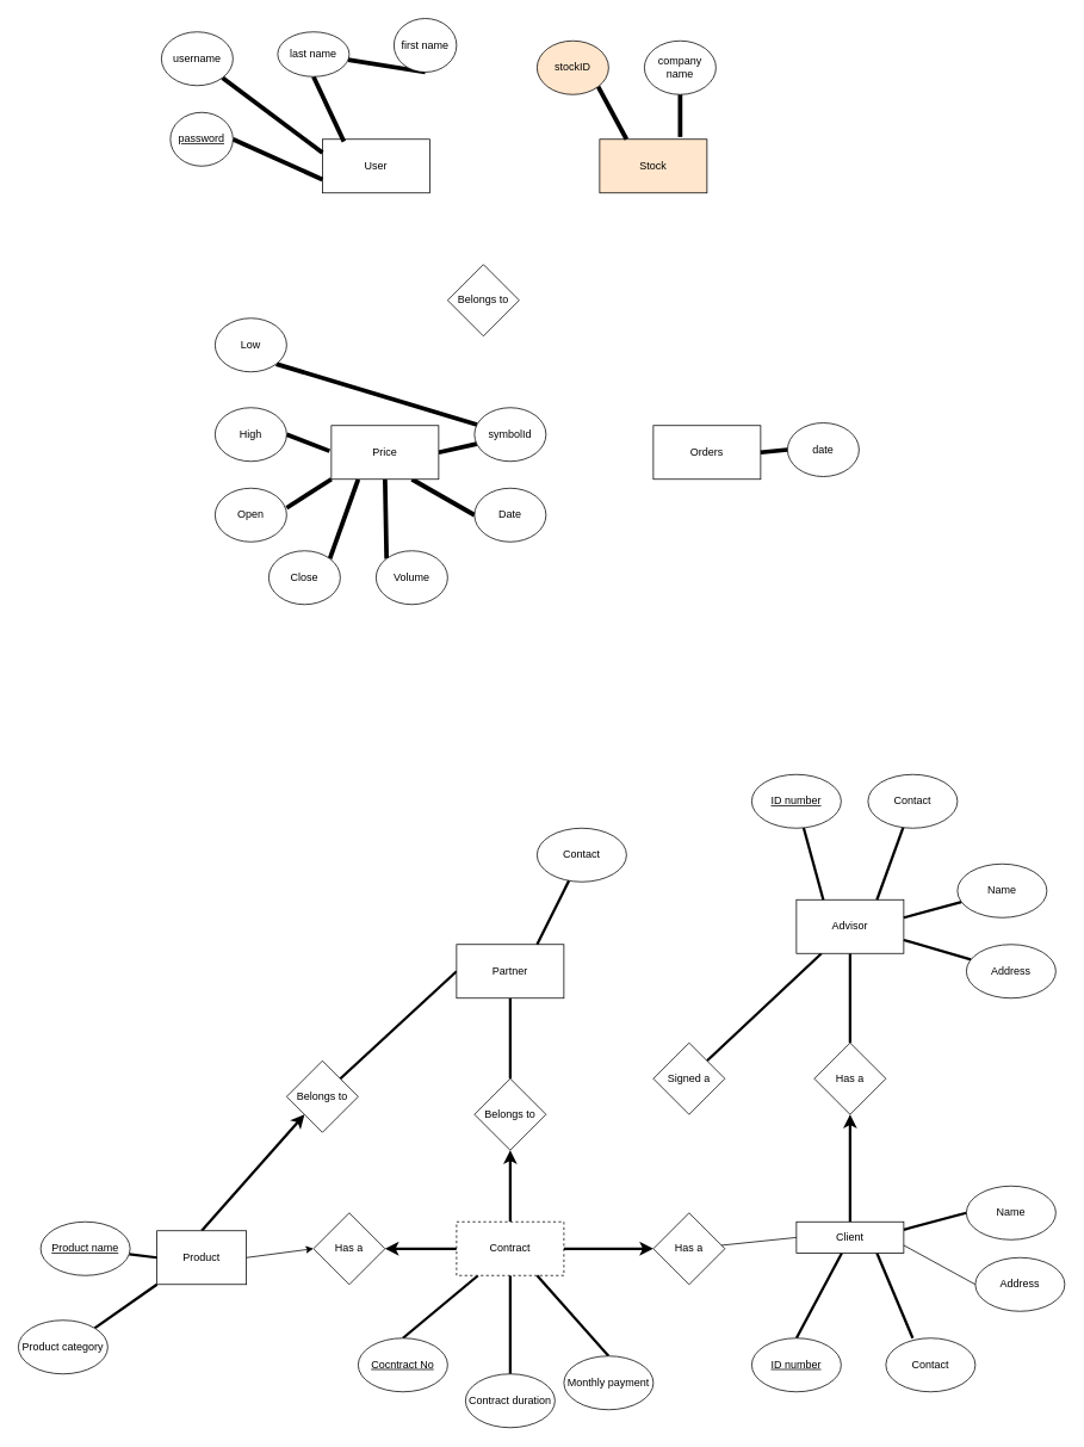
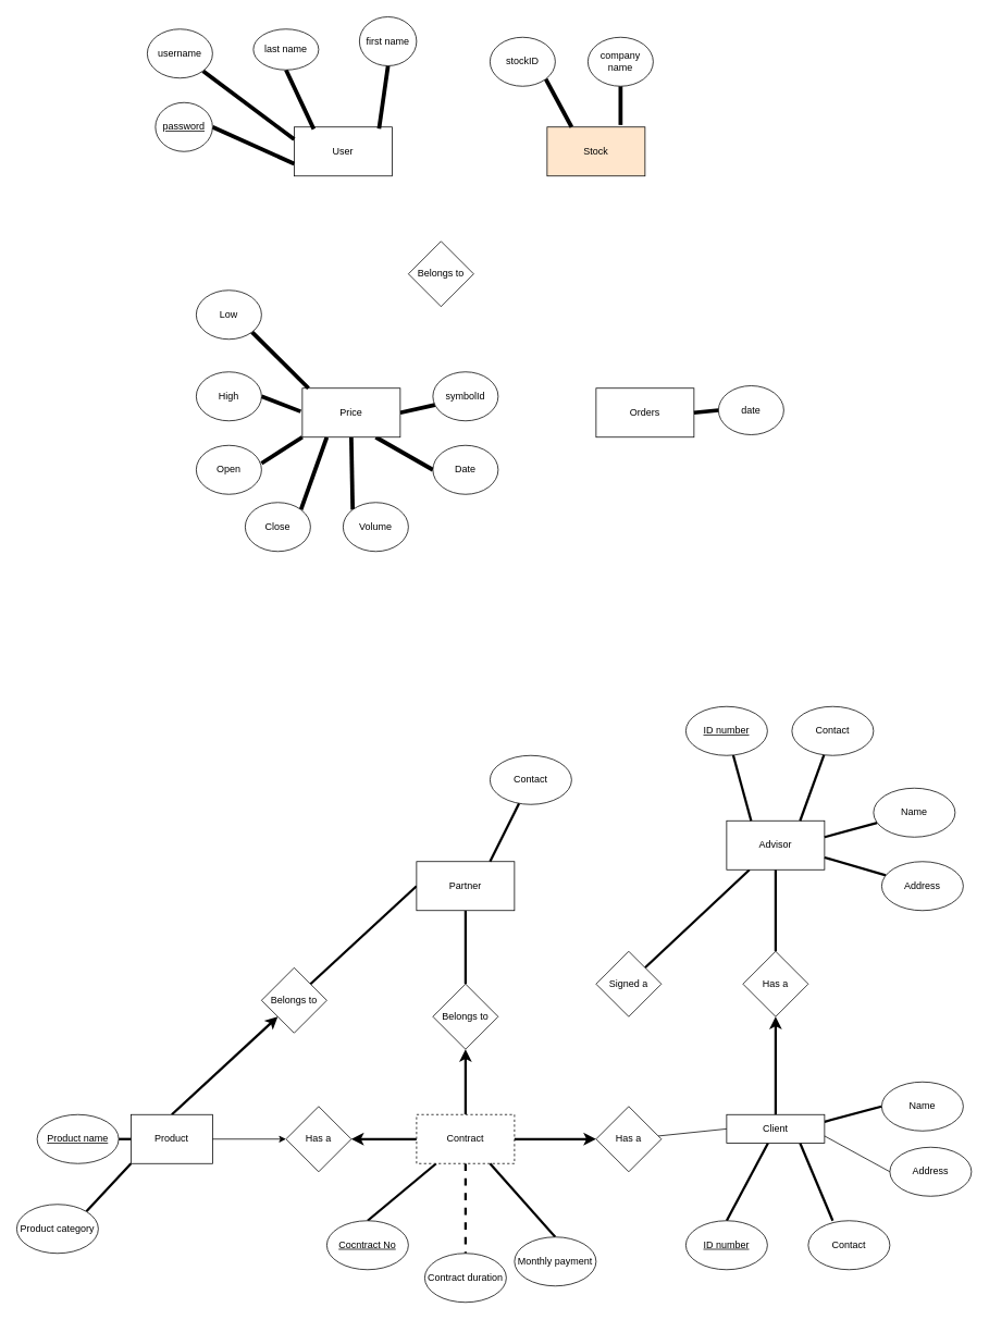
  <mxCell id="0" />
  <mxCell id="1" parent="0" />
  <mxCell id="2" style="edgeStyle=none;html=1;exitX=0.5;exitY=1;exitDx=0;exitDy=0;entryX=0.5;entryY=0;entryDx=0;entryDy=0;strokeWidth=3;startArrow=none;startFill=0;endArrow=none;endFill=0;" parent="1" source="4" target="22" edge="1"><mxGeometry relative="1" as="geometry" /></mxCell>
  <mxCell id="3" style="edgeStyle=none;html=1;exitX=0;exitY=0.5;exitDx=0;exitDy=0;entryX=1;entryY=0;entryDx=0;entryDy=0;strokeWidth=3;startArrow=none;startFill=0;endArrow=none;endFill=0;" parent="1" source="4" target="32" edge="1"><mxGeometry relative="1" as="geometry" /></mxCell>
  <mxCell id="4" value="Partner" style="rounded=0;whiteSpace=wrap;html=1;" parent="1" vertex="1"><mxGeometry x="510" y="1055" width="120" height="60" as="geometry" /></mxCell>
  <mxCell id="5" style="edgeStyle=none;html=1;endArrow=none;endFill=0;strokeWidth=1;exitX=0;exitY=0.5;exitDx=0;exitDy=0;" parent="1" source="20" target="15" edge="1"><mxGeometry relative="1" as="geometry"><mxPoint x="880" y="1395" as="sourcePoint" /></mxGeometry></mxCell>
  <mxCell id="6" style="edgeStyle=none;html=1;entryX=0.5;entryY=0;entryDx=0;entryDy=0;strokeWidth=3;startArrow=none;startFill=0;endArrow=none;endFill=0;" parent="1" source="8" target="21" edge="1"><mxGeometry relative="1" as="geometry" /></mxCell>
  <mxCell id="7" style="edgeStyle=none;html=1;entryX=1;entryY=0;entryDx=0;entryDy=0;strokeWidth=3;startArrow=none;startFill=0;endArrow=none;endFill=0;" parent="1" source="8" target="23" edge="1"><mxGeometry relative="1" as="geometry"><Array as="points" /></mxGeometry></mxCell>
  <mxCell id="8" value="Advisor" style="rounded=0;whiteSpace=wrap;html=1;" parent="1" vertex="1"><mxGeometry x="890" y="1005" width="120" height="60" as="geometry" /></mxCell>
  <mxCell id="9" style="edgeStyle=none;html=1;exitX=0.5;exitY=0;exitDx=0;exitDy=0;entryX=0.5;entryY=1;entryDx=0;entryDy=0;strokeWidth=3;startArrow=none;startFill=0;endArrow=classic;endFill=1;" parent="1" source="13" target="22" edge="1"><mxGeometry relative="1" as="geometry" /></mxCell>
  <mxCell id="10" style="edgeStyle=none;html=1;exitX=0;exitY=0.5;exitDx=0;exitDy=0;entryX=1;entryY=0.5;entryDx=0;entryDy=0;strokeWidth=3;startArrow=none;startFill=0;endArrow=classic;endFill=1;" parent="1" source="13" target="31" edge="1"><mxGeometry relative="1" as="geometry" /></mxCell>
  <mxCell id="11" style="edgeStyle=none;html=1;entryX=0.5;entryY=0;entryDx=0;entryDy=0;strokeWidth=3;startArrow=none;startFill=0;endArrow=none;endFill=0;" parent="1" source="13" target="45" edge="1"><mxGeometry relative="1" as="geometry" /></mxCell>
- <mxCell id="12" style="edgeStyle=none;html=1;exitX=0.5;exitY=1;exitDx=0;exitDy=0;strokeWidth=3;startArrow=none;startFill=0;endArrow=none;endFill=0;entryX=0.5;entryY=0;entryDx=0;entryDy=0;" parent="1" source="13" target="48" edge="1"><mxGeometry relative="1" as="geometry"><mxPoint x="570" y="1475" as="targetPoint" /></mxGeometry></mxCell>
+ <mxCell id="12" style="edgeStyle=none;html=1;exitX=0.5;exitY=1;exitDx=0;exitDy=0;strokeWidth=3;startArrow=none;startFill=0;endArrow=none;endFill=0;entryX=0.5;entryY=0;entryDx=0;entryDy=0;dashed=1;" parent="1" source="13" target="48" edge="1"><mxGeometry relative="1" as="geometry"><mxPoint x="570" y="1475" as="targetPoint" /></mxGeometry></mxCell>
  <mxCell id="13" value="Contract" style="rounded=0;whiteSpace=wrap;html=1;dashed=1;" parent="1" vertex="1"><mxGeometry x="510" y="1365" width="120" height="60" as="geometry" /></mxCell>
  <mxCell id="14" style="edgeStyle=none;html=1;exitX=0;exitY=0.5;exitDx=0;exitDy=0;entryX=1;entryY=0.5;entryDx=0;entryDy=0;strokeWidth=3;endArrow=none;endFill=0;startArrow=classic;startFill=1;" parent="1" source="15" target="13" edge="1"><mxGeometry relative="1" as="geometry" /></mxCell>
  <mxCell id="15" value="Has a" style="rhombus;whiteSpace=wrap;html=1;" parent="1" vertex="1"><mxGeometry x="730" y="1355" width="80" height="80" as="geometry" /></mxCell>
  <mxCell id="16" style="edgeStyle=none;html=1;entryX=0.5;entryY=1;entryDx=0;entryDy=0;strokeWidth=3;startArrow=none;startFill=0;endArrow=classic;endFill=1;" parent="1" source="20" target="21" edge="1"><mxGeometry relative="1" as="geometry" /></mxCell>
  <mxCell id="17" style="edgeStyle=none;html=1;entryX=0.5;entryY=0;entryDx=0;entryDy=0;strokeWidth=3;startArrow=none;startFill=0;endArrow=none;endFill=0;" parent="1" source="20" target="33" edge="1"><mxGeometry relative="1" as="geometry" /></mxCell>
  <mxCell id="18" style="edgeStyle=none;html=1;exitX=1;exitY=0.25;exitDx=0;exitDy=0;entryX=0;entryY=0.5;entryDx=0;entryDy=0;strokeWidth=3;startArrow=none;startFill=0;endArrow=none;endFill=0;" parent="1" source="20" target="26" edge="1"><mxGeometry relative="1" as="geometry" /></mxCell>
  <mxCell id="19" style="edgeStyle=none;html=1;exitX=0.75;exitY=1;exitDx=0;exitDy=0;entryX=0.5;entryY=0;entryDx=0;entryDy=0;strokeWidth=3;startArrow=none;startFill=0;endArrow=none;endFill=0;" parent="1" source="20" edge="1"><mxGeometry relative="1" as="geometry"><mxPoint x="1020" y="1495" as="targetPoint" /></mxGeometry></mxCell>
  <mxCell id="20" value="Client" style="rounded=0;whiteSpace=wrap;html=1;" parent="1" vertex="1"><mxGeometry x="890" y="1365" width="120" height="35" as="geometry" /></mxCell>
  <mxCell id="21" value="Has a" style="rhombus;whiteSpace=wrap;html=1;" parent="1" vertex="1"><mxGeometry x="910" y="1165" width="80" height="80" as="geometry" /></mxCell>
  <mxCell id="22" value="Belongs to" style="rhombus;whiteSpace=wrap;html=1;" parent="1" vertex="1"><mxGeometry x="530" y="1205" width="80" height="80" as="geometry" /></mxCell>
  <mxCell id="23" value="Signed a" style="rhombus;whiteSpace=wrap;html=1;" parent="1" vertex="1"><mxGeometry x="730" y="1165" width="80" height="80" as="geometry" /></mxCell>
  <mxCell id="24" style="edgeStyle=none;html=1;strokeWidth=3;startArrow=none;startFill=0;endArrow=none;endFill=0;entryX=0.75;entryY=0;entryDx=0;entryDy=0;" parent="1" source="25" target="8" edge="1"><mxGeometry relative="1" as="geometry" /></mxCell>
  <mxCell id="25" value="Contact" style="ellipse;whiteSpace=wrap;html=1;" parent="1" vertex="1"><mxGeometry x="970" y="865" width="100" height="60" as="geometry" /></mxCell>
  <mxCell id="26" value="Name" style="ellipse;whiteSpace=wrap;html=1;" parent="1" vertex="1"><mxGeometry x="1080" y="1325" width="100" height="60" as="geometry" /></mxCell>
  <mxCell id="27" style="edgeStyle=none;html=1;exitX=0.5;exitY=0;exitDx=0;exitDy=0;entryX=0;entryY=1;entryDx=0;entryDy=0;strokeWidth=3;startArrow=none;startFill=0;endArrow=classic;endFill=1;" parent="1" source="29" target="32" edge="1"><mxGeometry relative="1" as="geometry" /></mxCell>
  <mxCell id="28" style="edgeStyle=none;html=1;exitX=0;exitY=1;exitDx=0;exitDy=0;entryX=1;entryY=0;entryDx=0;entryDy=0;strokeWidth=3;startArrow=none;startFill=0;endArrow=none;endFill=0;" parent="1" source="29" edge="1"><mxGeometry relative="1" as="geometry"><mxPoint x="105.355" y="1483.787" as="targetPoint" /></mxGeometry></mxCell>
- <mxCell id="29" value="Product" style="rounded=0;whiteSpace=wrap;html=1;" parent="1" vertex="1"><mxGeometry x="175" y="1375" width="100" height="60" as="geometry" /></mxCell>
+ <mxCell id="29" value="Product" style="rounded=0;whiteSpace=wrap;html=1;" parent="1" vertex="1"><mxGeometry x="160" y="1365" width="100" height="60" as="geometry" /></mxCell>
  <mxCell id="30" style="edgeStyle=none;html=1;exitX=0;exitY=0.5;exitDx=0;exitDy=0;entryX=1;entryY=0.5;entryDx=0;entryDy=0;strokeWidth=1;startArrow=classic;startFill=1;endArrow=none;endFill=0;" parent="1" source="31" target="29" edge="1"><mxGeometry relative="1" as="geometry" /></mxCell>
  <mxCell id="31" value="Has a" style="rhombus;whiteSpace=wrap;html=1;" parent="1" vertex="1"><mxGeometry y="1355" width="80" height="80" as="geometry" x="350" /></mxCell>
  <mxCell id="32" value="Belongs to" style="rhombus;whiteSpace=wrap;html=1;" parent="1" vertex="1"><mxGeometry x="320" y="1185" width="80" height="80" as="geometry" /></mxCell>
  <mxCell id="33" value="&lt;u&gt;ID number&lt;/u&gt;" style="ellipse;whiteSpace=wrap;html=1;" parent="1" vertex="1"><mxGeometry x="840" y="1495" width="100" height="60" as="geometry" /></mxCell>
  <mxCell id="34" style="edgeStyle=none;html=1;entryX=0.25;entryY=0;entryDx=0;entryDy=0;strokeWidth=3;startArrow=none;startFill=0;endArrow=none;endFill=0;" parent="1" source="35" target="8" edge="1"><mxGeometry relative="1" as="geometry" /></mxCell>
  <mxCell id="35" value="&lt;u&gt;ID number&lt;/u&gt;" style="ellipse;whiteSpace=wrap;html=1;" parent="1" vertex="1"><mxGeometry x="840" y="865" width="100" height="60" as="geometry" /></mxCell>
  <mxCell id="36" style="edgeStyle=none;html=1;strokeWidth=3;startArrow=none;startFill=0;endArrow=none;endFill=0;" parent="1" source="37" edge="1"><mxGeometry relative="1" as="geometry"><mxPoint x="1010" y="1025" as="targetPoint" /></mxGeometry></mxCell>
  <mxCell id="37" value="Name" style="ellipse;whiteSpace=wrap;html=1;" parent="1" vertex="1"><mxGeometry x="1070" y="965" width="100" height="60" as="geometry" /></mxCell>
  <mxCell id="38" style="edgeStyle=none;html=1;entryX=0;entryY=0.5;entryDx=0;entryDy=0;strokeWidth=3;startArrow=none;startFill=0;endArrow=none;endFill=0;" parent="1" source="39" target="29" edge="1"><mxGeometry relative="1" as="geometry" /></mxCell>
  <mxCell id="39" value="&lt;u&gt;Product name&lt;/u&gt;" style="ellipse;whiteSpace=wrap;html=1;" parent="1" vertex="1"><mxGeometry x="45" y="1365" width="100" height="60" as="geometry" /></mxCell>
  <mxCell id="40" value="Product category" style="ellipse;whiteSpace=wrap;html=1;" parent="1" vertex="1"><mxGeometry x="20" y="1475" width="100" height="60" as="geometry" /></mxCell>
  <mxCell id="41" style="edgeStyle=none;html=1;entryX=0.75;entryY=0;entryDx=0;entryDy=0;strokeWidth=3;startArrow=none;startFill=0;endArrow=none;endFill=0;" parent="1" source="42" target="4" edge="1"><mxGeometry relative="1" as="geometry" /></mxCell>
  <mxCell id="42" value="Contact" style="ellipse;whiteSpace=wrap;html=1;" parent="1" vertex="1"><mxGeometry x="600" y="925" width="100" height="60" as="geometry" /></mxCell>
  <mxCell id="43" style="edgeStyle=none;html=1;exitX=0;exitY=0.5;exitDx=0;exitDy=0;entryX=1;entryY=0.75;entryDx=0;entryDy=0;strokeWidth=1;startArrow=none;startFill=0;endArrow=none;endFill=0;" parent="1" source="44" target="20" edge="1"><mxGeometry relative="1" as="geometry" /></mxCell>
  <mxCell id="44" value="Address" style="ellipse;whiteSpace=wrap;html=1;" parent="1" vertex="1"><mxGeometry x="1090" y="1405" width="100" height="60" as="geometry" /></mxCell>
  <mxCell id="45" value="&lt;u&gt;Cocntract No&lt;/u&gt;" style="ellipse;whiteSpace=wrap;html=1;" parent="1" vertex="1"><mxGeometry x="400" y="1495" width="100" height="60" as="geometry" /></mxCell>
  <mxCell id="46" style="edgeStyle=none;html=1;entryX=1;entryY=0.75;entryDx=0;entryDy=0;strokeWidth=3;startArrow=none;startFill=0;endArrow=none;endFill=0;" parent="1" source="47" target="8" edge="1"><mxGeometry relative="1" as="geometry" /></mxCell>
  <mxCell id="47" value="Address" style="ellipse;whiteSpace=wrap;html=1;" parent="1" vertex="1"><mxGeometry x="1080" y="1055" width="100" height="60" as="geometry" /></mxCell>
  <mxCell id="48" value="Contract duration" style="ellipse;whiteSpace=wrap;html=1;" parent="1" vertex="1"><mxGeometry x="520" y="1535" width="100" height="60" as="geometry" /></mxCell>
  <mxCell id="49" value="Contact" style="ellipse;whiteSpace=wrap;html=1;" parent="1" vertex="1"><mxGeometry x="990" y="1495" width="100" height="60" as="geometry" /></mxCell>
  <mxCell id="50" style="edgeStyle=none;html=1;exitX=0.5;exitY=0;exitDx=0;exitDy=0;entryX=0.75;entryY=1;entryDx=0;entryDy=0;strokeWidth=3;startArrow=none;startFill=0;endArrow=none;endFill=0;" parent="1" source="51" target="13" edge="1"><mxGeometry relative="1" as="geometry" /></mxCell>
  <mxCell id="51" value="Monthly payment" style="ellipse;whiteSpace=wrap;html=1;" parent="1" vertex="1"><mxGeometry x="630" y="1515" width="100" height="60" as="geometry" /></mxCell>
  <mxCell id="52" style="edgeStyle=none;html=1;exitX=0;exitY=1;exitDx=0;exitDy=0;entryX=1;entryY=0.367;entryDx=0;entryDy=0;entryPerimeter=0;strokeWidth=5;endArrow=none;endFill=0;" parent="1" source="57" target="70" edge="1"><mxGeometry relative="1" as="geometry" /></mxCell>
  <mxCell id="53" style="edgeStyle=none;html=1;exitX=0.25;exitY=1;exitDx=0;exitDy=0;entryX=1;entryY=0;entryDx=0;entryDy=0;strokeWidth=5;endArrow=none;endFill=0;" parent="1" source="57" target="71" edge="1"><mxGeometry relative="1" as="geometry" /></mxCell>
  <mxCell id="54" style="edgeStyle=none;html=1;exitX=0.5;exitY=1;exitDx=0;exitDy=0;entryX=0;entryY=0;entryDx=0;entryDy=0;strokeWidth=5;endArrow=none;endFill=0;" parent="1" source="57" target="78" edge="1"><mxGeometry relative="1" as="geometry" /></mxCell>
  <mxCell id="55" style="edgeStyle=none;html=1;exitX=0.75;exitY=1;exitDx=0;exitDy=0;entryX=0;entryY=0.5;entryDx=0;entryDy=0;strokeWidth=5;endArrow=none;endFill=0;" parent="1" source="57" target="72" edge="1"><mxGeometry relative="1" as="geometry" /></mxCell>
  <mxCell id="56" style="edgeStyle=none;html=1;exitX=1;exitY=0.5;exitDx=0;exitDy=0;entryX=0.031;entryY=0.675;entryDx=0;entryDy=0;entryPerimeter=0;strokeWidth=5;endArrow=none;endFill=0;" parent="1" source="57" target="77" edge="1"><mxGeometry relative="1" as="geometry" /></mxCell>
  <mxCell id="57" value="Price" style="whiteSpace=wrap;html=1;" parent="1" vertex="1"><mxGeometry x="370" y="475" width="120" height="60" as="geometry" /></mxCell>
  <mxCell id="58" value="User" style="whiteSpace=wrap;html=1;" parent="1" vertex="1"><mxGeometry x="360" y="155" width="120" height="60" as="geometry" /></mxCell>
  <mxCell id="59" value="Stock" style="whiteSpace=wrap;html=1;fillColor=#ffe6cc;" parent="1" vertex="1"><mxGeometry x="670" y="155" width="120" height="60" as="geometry" /></mxCell>
- <mxCell id="60" style="edgeStyle=none;html=1;exitX=0.5;exitY=1;exitDx=0;exitDy=0;endArrow=none;endFill=0;strokeWidth=5;" parent="1" source="61" target="63" edge="1"><mxGeometry relative="1" as="geometry" /></mxCell>
+ <mxCell id="60" style="edgeStyle=none;html=1;exitX=0.5;exitY=1;exitDx=0;exitDy=0;entryX=0.867;entryY=0.033;entryDx=0;entryDy=0;entryPerimeter=0;endArrow=none;endFill=0;strokeWidth=5;" parent="1" source="61" target="58" edge="1"><mxGeometry relative="1" as="geometry" /></mxCell>
  <mxCell id="61" value="first name" style="ellipse;whiteSpace=wrap;html=1;" parent="1" vertex="1"><mxGeometry x="440" y="20" width="70" height="60" as="geometry" /></mxCell>
  <mxCell id="62" style="edgeStyle=none;html=1;exitX=0.5;exitY=1;exitDx=0;exitDy=0;entryX=0.2;entryY=0.042;entryDx=0;entryDy=0;entryPerimeter=0;strokeWidth=5;endArrow=none;endFill=0;" parent="1" source="63" target="58" edge="1"><mxGeometry relative="1" as="geometry" /></mxCell>
  <mxCell id="63" value="last name" style="ellipse;whiteSpace=wrap;html=1;" parent="1" vertex="1"><mxGeometry x="310" y="35" width="80" height="50" as="geometry" /></mxCell>
  <mxCell id="64" style="edgeStyle=none;html=1;exitX=1;exitY=0.5;exitDx=0;exitDy=0;entryX=0;entryY=0.75;entryDx=0;entryDy=0;strokeWidth=5;endArrow=none;endFill=0;" parent="1" source="65" target="58" edge="1"><mxGeometry relative="1" as="geometry" /></mxCell>
  <mxCell id="65" value="&lt;u&gt;password&lt;/u&gt;" style="ellipse;whiteSpace=wrap;html=1;" parent="1" vertex="1"><mxGeometry x="190" y="125" width="70" height="60" as="geometry" /></mxCell>
  <mxCell id="66" style="edgeStyle=none;html=1;exitX=1;exitY=1;exitDx=0;exitDy=0;entryX=0;entryY=0.25;entryDx=0;entryDy=0;strokeWidth=5;endArrow=none;endFill=0;" parent="1" source="67" target="58" edge="1"><mxGeometry relative="1" as="geometry" /></mxCell>
  <mxCell id="67" value="username" style="ellipse;whiteSpace=wrap;html=1;" parent="1" vertex="1"><mxGeometry x="180" y="35" width="80" height="60" as="geometry" /></mxCell>
  <mxCell id="68" style="edgeStyle=none;html=1;exitX=0.5;exitY=1;exitDx=0;exitDy=0;strokeWidth=5;endArrow=none;endFill=0;" parent="1" source="69" edge="1"><mxGeometry relative="1" as="geometry"><mxPoint x="760" y="152.5" as="targetPoint" /></mxGeometry></mxCell>
  <mxCell id="69" value="company name" style="ellipse;whiteSpace=wrap;html=1;" parent="1" vertex="1"><mxGeometry x="720" y="45" width="80" height="60" as="geometry" /></mxCell>
  <mxCell id="70" value="Open" style="ellipse;whiteSpace=wrap;html=1;" parent="1" vertex="1"><mxGeometry x="240" y="545" width="80" height="60" as="geometry" /></mxCell>
  <mxCell id="71" value="Close" style="ellipse;whiteSpace=wrap;html=1;" parent="1" vertex="1"><mxGeometry x="300" y="615" width="80" height="60" as="geometry" /></mxCell>
  <mxCell id="72" value="Date" style="ellipse;whiteSpace=wrap;html=1;" parent="1" vertex="1"><mxGeometry x="530" y="545" width="80" height="60" as="geometry" /></mxCell>
- <mxCell id="73" style="edgeStyle=none;html=1;exitX=1;exitY=1;exitDx=0;exitDy=0;strokeWidth=5;endArrow=none;endFill=0;" parent="1" source="74" target="77" edge="1"><mxGeometry relative="1" as="geometry" /></mxCell>
+ <mxCell id="73" style="edgeStyle=none;html=1;exitX=1;exitY=1;exitDx=0;exitDy=0;entryX=0.063;entryY=0;entryDx=0;entryDy=0;entryPerimeter=0;strokeWidth=5;endArrow=none;endFill=0;" parent="1" source="74" target="57" edge="1"><mxGeometry relative="1" as="geometry" /></mxCell>
  <mxCell id="74" value="Low" style="ellipse;whiteSpace=wrap;html=1;" parent="1" vertex="1"><mxGeometry x="240" y="355" width="80" height="60" as="geometry" /></mxCell>
  <mxCell id="75" style="edgeStyle=none;html=1;exitX=1;exitY=0.5;exitDx=0;exitDy=0;strokeWidth=5;endArrow=none;endFill=0;" parent="1" source="76" edge="1"><mxGeometry relative="1" as="geometry"><mxPoint x="368" y="503.5" as="targetPoint" /></mxGeometry></mxCell>
  <mxCell id="76" value="High" style="ellipse;whiteSpace=wrap;html=1;" parent="1" vertex="1"><mxGeometry x="240" y="455" width="80" height="60" as="geometry" /></mxCell>
  <mxCell id="77" value="symbolId" style="ellipse;whiteSpace=wrap;html=1;" parent="1" vertex="1"><mxGeometry x="530" y="455" width="80" height="60" as="geometry" /></mxCell>
  <mxCell id="78" value="Volume" style="ellipse;whiteSpace=wrap;html=1;" parent="1" vertex="1"><mxGeometry x="420" y="615" width="80" height="60" as="geometry" /></mxCell>
  <mxCell id="79" style="edgeStyle=none;html=1;exitX=1;exitY=1;exitDx=0;exitDy=0;entryX=0.25;entryY=0;entryDx=0;entryDy=0;strokeWidth=5;endArrow=none;endFill=0;" parent="1" source="80" target="59" edge="1"><mxGeometry relative="1" as="geometry" /></mxCell>
- <mxCell id="80" value="stockID" style="ellipse;whiteSpace=wrap;html=1;fillColor=#ffe6cc;" parent="1" vertex="1"><mxGeometry x="600" y="45" width="80" height="60" as="geometry" /></mxCell>
+ <mxCell id="80" value="stockID" style="ellipse;whiteSpace=wrap;html=1;" parent="1" vertex="1"><mxGeometry x="600" y="45" width="80" height="60" as="geometry" /></mxCell>
  <mxCell id="81" value="Orders" style="whiteSpace=wrap;html=1;" parent="1" vertex="1"><mxGeometry x="730" y="475" width="120" height="60" as="geometry" /></mxCell>
  <mxCell id="82" style="edgeStyle=none;html=1;exitX=0;exitY=0.5;exitDx=0;exitDy=0;entryX=1;entryY=0.5;entryDx=0;entryDy=0;strokeWidth=5;endArrow=none;endFill=0;" parent="1" source="83" target="81" edge="1"><mxGeometry relative="1" as="geometry" /></mxCell>
  <mxCell id="83" value="date" style="ellipse;whiteSpace=wrap;html=1;" parent="1" vertex="1"><mxGeometry x="880" y="472" width="80" height="60" as="geometry" /></mxCell>
  <mxCell id="84" value="Belongs to" style="rhombus;whiteSpace=wrap;html=1;" vertex="1" parent="1"><mxGeometry x="500" y="295" width="80" height="80" as="geometry" /></mxCell>
